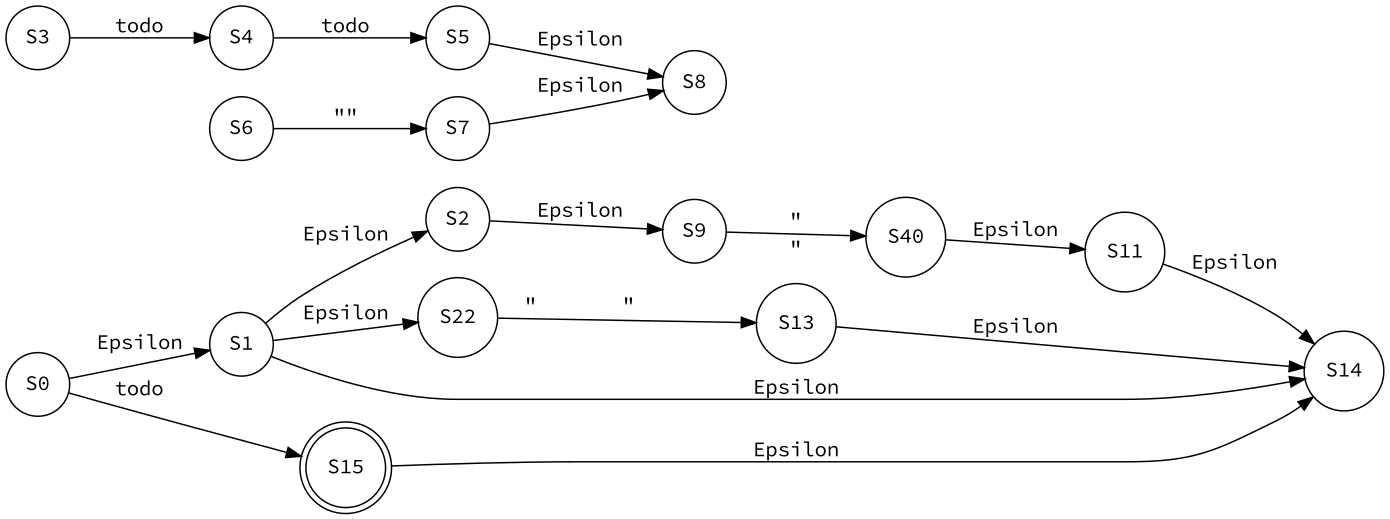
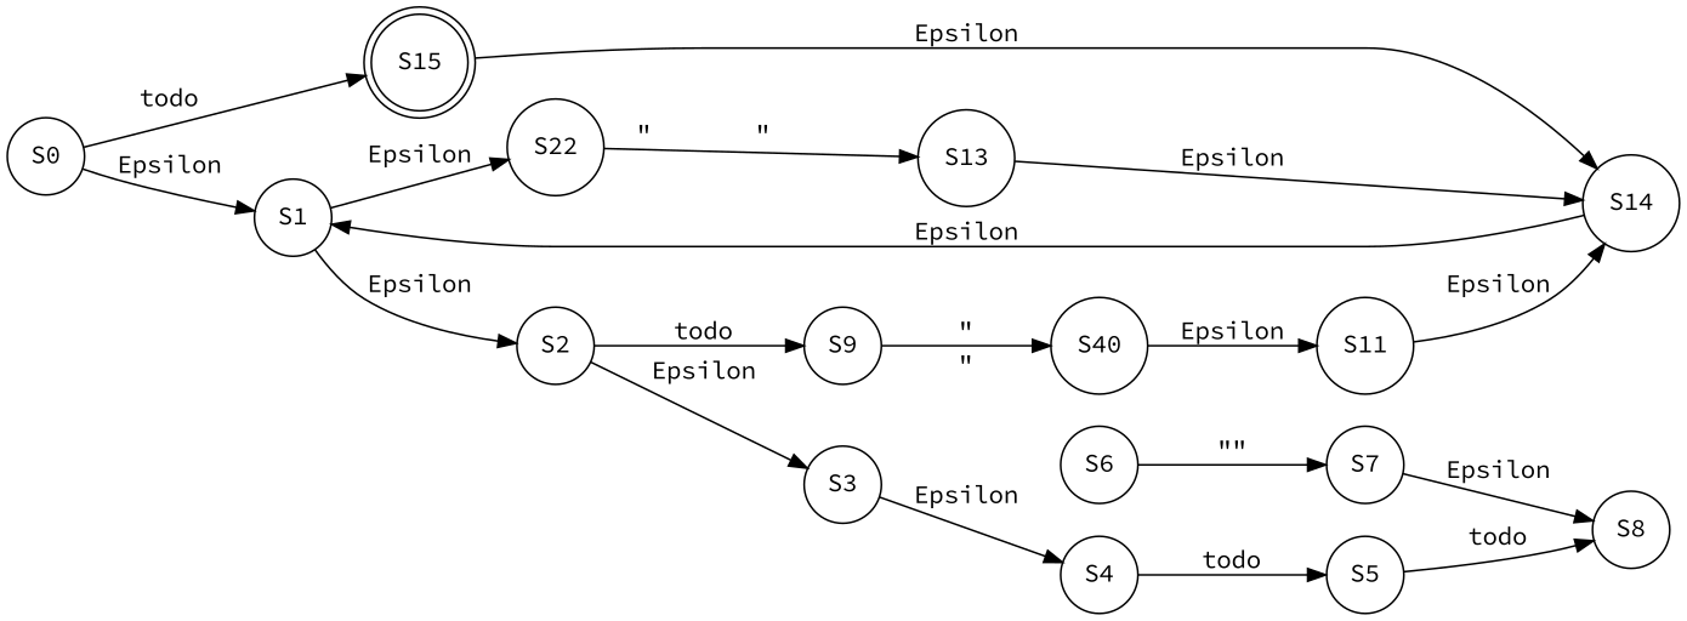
  digraph {
    fontname="Source Code Pro"
    rankdir=LR
    node [fontname="Source Code Pro" shape=circle]
    edge [fontname="Source Code Pro"]
    S0
    S1
    S15 [shape=doublecircle]
    S2
    n5 [label=S22]
    S14
    S3
    S9
    S13
    S4
    n11 [label=S40]
    S5
    S6
    S7
    S11
    S8
    S0 -> S1 [label=Epsilon]
    S0 -> S15 [label=todo]
    S1 -> S2 [label=Epsilon]
    S1 -> n5 [label=Epsilon]
    S15 -> S14 [label=Epsilon]
-   S2 -> S9 [label=Epsilon]
+   S2 -> S3 [label=Epsilon]
+   S2 -> S9 [label=todo]
    n5 -> S13 [label="\"	\""]
-   S1 -> S14 [label=Epsilon]
-   S3 -> S4 [label=todo]
+   S14 -> S1 [label=Epsilon]
+   S3 -> S4 [label=Epsilon]
    S9 -> n11 [label="\"\""]
    S13 -> S14 [label=Epsilon]
    S4 -> S5 [label=todo]
    n11 -> S11 [label=Epsilon]
-   S5 -> S8 [label=Epsilon]
+   S5 -> S8 [label=todo]
    S6 -> S7 [label="\"\""]
    S7 -> S8 [label=Epsilon]
    S11 -> S14 [label=Epsilon]
  }
